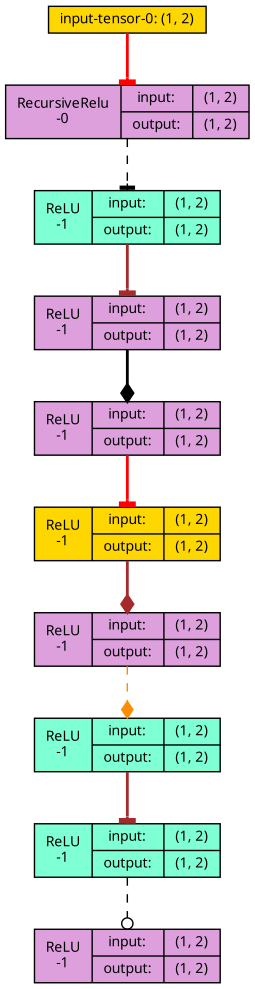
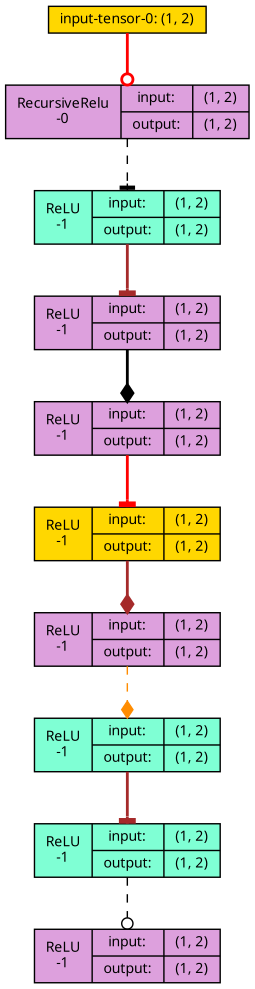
  strict digraph {
    ordering=in
    node [align=left fillcolor=plum fontname="Linux libertine" fontsize=10 ranksep=0.1 shape=record style=filled]
    edge [arrowhead=tee color=black fontsize=10 style=bold]
    n1 [fillcolor=gold height=0.2 label="input-tensor-0: (1, 2)"]
    n2 [height=0.2 label="RecursiveRelu\n-0|{input:|output:}|{(1, 2)|(1, 2)}"]
    n3 [fillcolor=aquamarine height=0.2 label="ReLU\n-1|{input:|output:}|{(1, 2)|(1, 2)}"]
    n4 [height=0.2 label="ReLU\n-1|{input:|output:}|{(1, 2)|(1, 2)}"]
    n5 [height=0.2 label="ReLU\n-1|{input:|output:}|{(1, 2)|(1, 2)}"]
    n6 [fillcolor=gold height=0.2 label="ReLU\n-1|{input:|output:}|{(1, 2)|(1, 2)}"]
    n7 [height=0.2 label="ReLU\n-1|{input:|output:}|{(1, 2)|(1, 2)}"]
    n8 [fillcolor=aquamarine height=0.2 label="ReLU\n-1|{input:|output:}|{(1, 2)|(1, 2)}"]
    n9 [fillcolor=aquamarine height=0.2 label="ReLU\n-1|{input:|output:}|{(1, 2)|(1, 2)}"]
    n10 [height=0.2 label="ReLU\n-1|{input:|output:}|{(1, 2)|(1, 2)}"]
-   n1 -> n2 [color=red]
+   n1 -> n2 [arrowhead=odot color=red]
    n2 -> n3 [style=dashed]
    n3 -> n4 [color=brown]
    n4 -> n5 [arrowhead=diamond]
    n5 -> n6 [color=red]
    n6 -> n7 [arrowhead=diamond color=brown]
    n7 -> n8 [arrowhead=diamond color=darkorange style=dashed]
    n8 -> n9 [color=brown]
    n9 -> n10 [arrowhead=odot style=dashed]
  }
